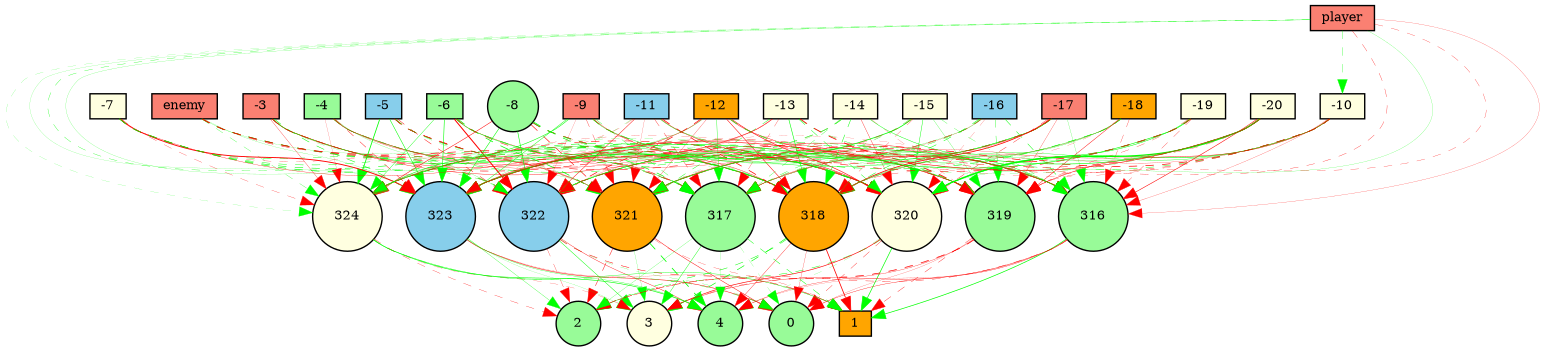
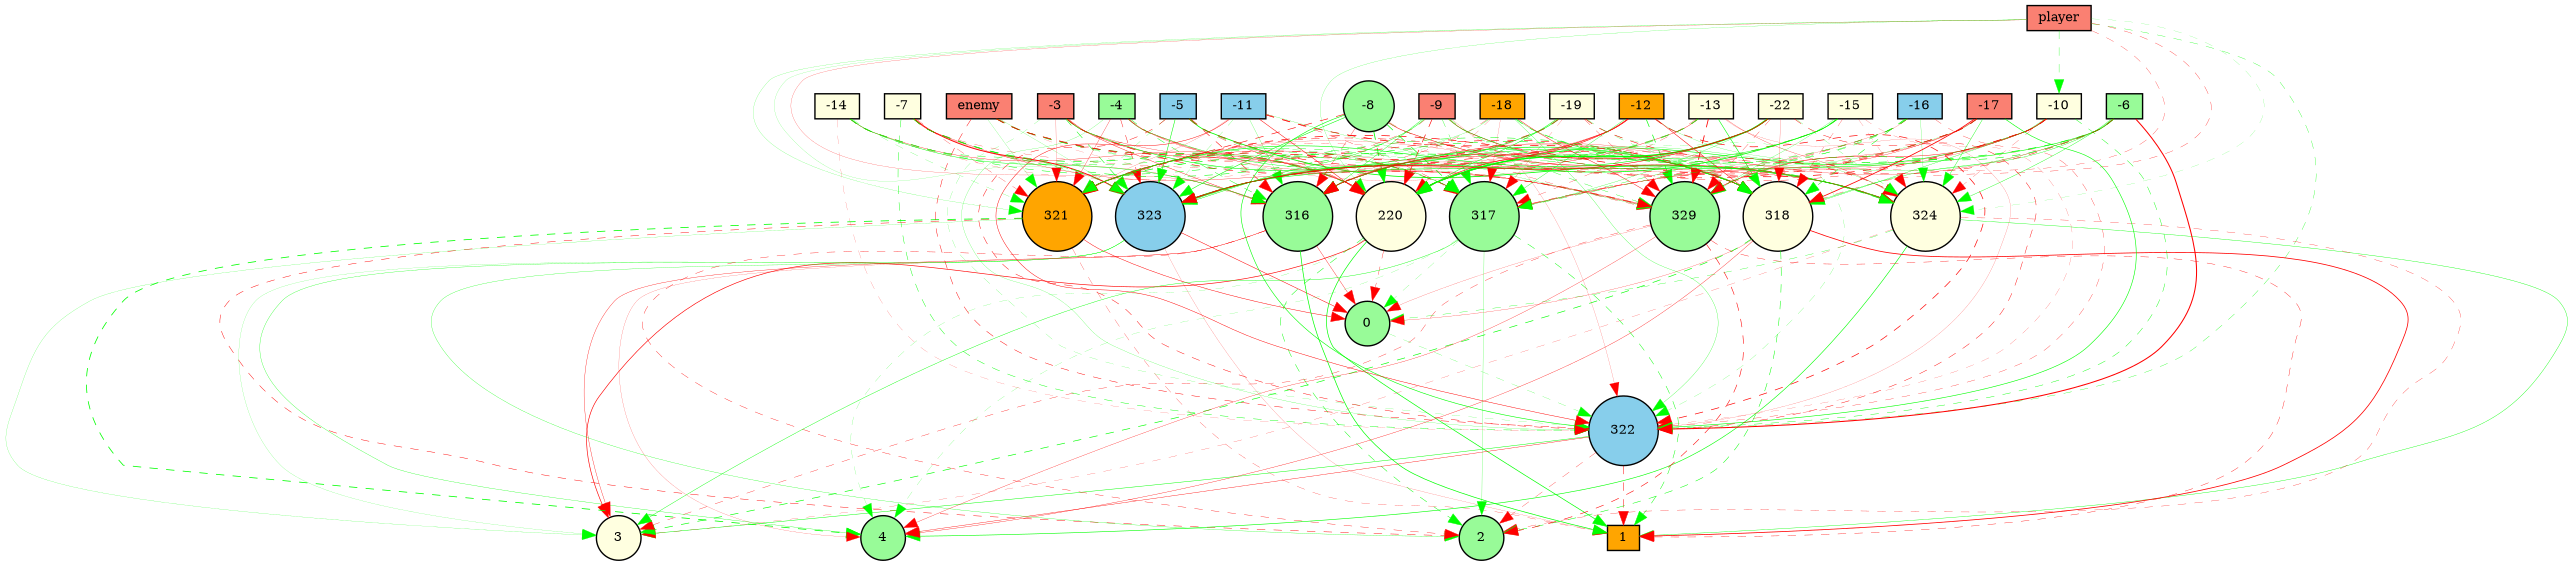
  digraph {
    node [fillcolor=lightyellow fontsize=9 shape=box style=filled]
    edge [color=red style=dashed]
    player [fillcolor=salmon height=0.2 width=0.2]
-   320 [height=0.2 shape=circle width=0.2]
+   320 [height=0.2 shape=circle width=0.2 label=220]
    321 [fillcolor=orange height=0.2 shape=circle width=0.2]
    322 [fillcolor=skyblue height=0.2 shape=circle width=0.2]
    323 [fillcolor=skyblue height=0.2 shape=circle width=0.2]
    324 [height=0.2 shape=circle width=0.2]
    316 [fillcolor=palegreen height=0.2 shape=circle width=0.2]
-   318 [fillcolor=orange height=0.2 shape=circle width=0.2]
-   319 [fillcolor=palegreen height=0.2 shape=circle width=0.2]
+   318 [height=0.2 shape=circle width=0.2]
+   319 [fillcolor=palegreen height=0.2 shape=circle width=0.2 label=329]
    -10 [height=0.2 width=0.2]
    0 [fillcolor=palegreen height=0.2 shape=circle width=0.2]
    1 [fillcolor=orange height=0.2 width=0.2]
    2 [fillcolor=palegreen height=0.2 shape=circle width=0.2]
    3 [height=0.2 shape=circle width=0.2]
    4 [fillcolor=palegreen height=0.2 shape=circle width=0.2]
    317 [fillcolor=palegreen height=0.2 shape=circle width=0.2]
    enemy [fillcolor=salmon height=0.2 width=0.2]
    -3 [fillcolor=salmon height=0.2 width=0.2]
    -4 [fillcolor=palegreen height=0.2 width=0.2]
    -5 [fillcolor=skyblue height=0.2 width=0.2]
    -6 [fillcolor=palegreen height=0.2 width=0.2]
    -7 [height=0.2 width=0.2]
    -8 [fillcolor=palegreen height=0.2 shape=circle width=0.2]
    -9 [fillcolor=salmon height=0.2 width=0.2]
    -11 [fillcolor=skyblue height=0.2 width=0.2]
    -12 [fillcolor=orange height=0.2 width=0.2]
    -13 [height=0.2 width=0.2]
    -14 [height=0.2 width=0.2]
    -15 [height=0.2 width=0.2]
    -16 [fillcolor=skyblue height=0.2 width=0.2]
    -17 [fillcolor=salmon height=0.2 width=0.2]
    -18 [fillcolor=orange height=0.2 width=0.2]
    -19 [height=0.2 width=0.2]
-   -20 [height=0.2 width=0.2]
+   -20 [height=0.2 width=0.2 label=-22]
    player -> 320 [color=green penwidth=0.13286232751910362 style=bold]
    player -> 321 [color=green penwidth=0.12030229174879387 style=bold]
    player -> 322 [color=green penwidth=0.22375783851543254]
    player -> 323 [color=green penwidth=0.10030710841681292 style=bold]
    player -> 324 [color=green penwidth=0.10332398674288616]
    player -> 316 [penwidth=0.13621544589552576 style=bold]
    player -> 318 [penwidth=0.21442066200266674]
    player -> 319 [penwidth=0.18662867298115327]
    player -> -10 [color=green penwidth=0.22394297550741948]
    320 -> 0 [penwidth=0.23821232758840577]
    320 -> 1 [color=green penwidth=0.48283496378346713 style=bold]
    320 -> 2 [color=green penwidth=0.32545037334768245]
    320 -> 3 [penwidth=0.45663564874724505 style=bold]
    320 -> 4 [color=green penwidth=0.11808075540708599]
    321 -> 0 [penwidth=0.3343548282258351 style=bold]
    321 -> 1 [penwidth=0.1724777139152739]
    321 -> 2 [penwidth=0.32608640571264896]
    321 -> 3 [color=green penwidth=0.12456041433054854 style=bold]
    321 -> 4 [color=green penwidth=0.5611102142650382]
-   322 -> 0 [color=green penwidth=0.1429733717253801]
+   0 -> 322 [color=green penwidth=0.1429733717253801]
    322 -> 1 [penwidth=0.3486169632937103]
    322 -> 2 [penwidth=0.19714425747165165]
    322 -> 3 [color=green penwidth=0.33192937532786104 style=bold]
    322 -> 4 [penwidth=0.27069752080737064 style=bold]
    323 -> 0 [penwidth=0.35649377002154226 style=bold]
    323 -> 1 [penwidth=0.11034050273339563 style=bold]
    323 -> 2 [color=green penwidth=0.2049666217190685 style=bold]
    323 -> 3 [color=green penwidth=0.10444959020656784 style=bold]
    323 -> 4 [color=green penwidth=0.21517802456046936 style=bold]
    324 -> 0 [color=green penwidth=0.22114590401192527]
    324 -> 1 [color=green penwidth=0.27249670456974107 style=bold]
    324 -> 2 [penwidth=0.20067917077889946]
    324 -> 3 [penwidth=0.13736354183197175]
    324 -> 4 [color=green penwidth=0.4281239524033066 style=bold]
    316 -> 0 [penwidth=0.2484791461036808 style=bold]
    316 -> 1 [color=green penwidth=0.4964365639398455 style=bold]
    316 -> 2 [penwidth=0.2547639787756878]
    316 -> 3 [penwidth=0.24521939655636774 style=bold]
    316 -> 4 [penwidth=0.1187071698352333 style=bold]
    318 -> 0 [penwidth=0.1629099995931726 style=bold]
    318 -> 1 [penwidth=0.5630220415385657 style=bold]
    318 -> 2 [color=green penwidth=0.352055206642222]
    318 -> 3 [color=green penwidth=0.4538739442115418]
    318 -> 4 [penwidth=0.24086834755438688 style=bold]
    319 -> 0 [penwidth=0.13092902310656668 style=bold]
    319 -> 1 [penwidth=0.2603917745602825]
    319 -> 2 [penwidth=0.3985315381433149]
    319 -> 3 [penwidth=0.23248937469830266]
    319 -> 4 [penwidth=0.2119653843023404 style=bold]
    -10 -> 320 [color=green penwidth=0.4197718259491213 style=bold]
    -10 -> 321 [penwidth=0.5095932383782594]
    -10 -> 322 [color=green penwidth=0.2951708218243825]
    -10 -> 323 [penwidth=0.2658934464190478]
    -10 -> 324 [penwidth=0.1529597321113682]
    -10 -> 316 [penwidth=0.14645054249573317 style=bold]
    -10 -> 318 [color=green penwidth=0.2392970360157549 style=bold]
    -10 -> 319 [penwidth=0.3072663329277764 style=bold]
    -10 -> 317 [penwidth=0.15948617191059605 style=bold]
    317 -> 0 [color=green penwidth=0.1223820939207611]
    317 -> 1 [color=green penwidth=0.3300642712860403]
    317 -> 2 [color=green penwidth=0.16237034227296887 style=bold]
    317 -> 3 [color=green penwidth=0.29189985155877707 style=bold]
    317 -> 4 [color=green penwidth=0.1150128891488396]
    enemy -> 320 [color=green penwidth=0.48723755108557354]
    enemy -> 321 [color=green penwidth=0.11919816833460879 style=bold]
    enemy -> 322 [penwidth=0.3236872564936031]
    enemy -> 323 [color=green penwidth=0.11972305063448888 style=bold]
    enemy -> 324 [color=green penwidth=0.1919909867131422]
    enemy -> 316 [penwidth=0.10581959097101246]
    enemy -> 318 [penwidth=0.41998914307375923]
    enemy -> 319 [color=green penwidth=0.15381352776328794]
    enemy -> 317 [penwidth=0.4160199479871399]
    -3 -> 320 [penwidth=0.2763468186051403 style=bold]
    -3 -> 321 [penwidth=0.13464805883342773 style=bold]
    -3 -> 322 [color=green penwidth=0.1221326139449477]
    -3 -> 323 [color=green penwidth=0.3669777951434692]
    -3 -> 324 [penwidth=0.19927174914851367 style=bold]
    -3 -> 316 [penwidth=0.28274671106658966 style=bold]
    -3 -> 318 [color=green penwidth=0.4166785232115009 style=bold]
    -3 -> 319 [penwidth=0.40225672627502407]
    -3 -> 317 [penwidth=0.12346493911294618]
    -4 -> 320 [penwidth=0.2014557254521045 style=bold]
    -4 -> 321 [penwidth=0.20756939574250033 style=bold]
    -4 -> 322 [color=green penwidth=0.14095746297424178 style=bold]
    -4 -> 323 [penwidth=0.302023515435085]
    -4 -> 324 [penwidth=0.11155303289487065 style=bold]
    -4 -> 316 [color=green penwidth=0.30563462032272726]
    -4 -> 318 [color=green penwidth=0.290505613743007 style=bold]
    -4 -> 319 [penwidth=0.17742692189137105 style=bold]
    -4 -> 317 [penwidth=0.17002442321495953]
    -5 -> 320 [penwidth=0.2663826904052746]
    -5 -> 321 [color=green penwidth=0.1447547329129707]
    -5 -> 322 [penwidth=0.3211836799173623]
    -5 -> 323 [color=green penwidth=0.38832858520919955 style=bold]
    -5 -> 324 [color=green penwidth=0.5774644643134342 style=bold]
    -5 -> 316 [penwidth=0.3857796779608603]
    -5 -> 318 [penwidth=0.40346639814584373]
    -5 -> 319 [penwidth=0.17522685754392653]
    -5 -> 317 [color=green penwidth=0.3061152027744132]
    -6 -> 320 [color=green penwidth=0.17054874057782066 style=bold]
    -6 -> 321 [color=green penwidth=0.5027599828464302]
    -6 -> 322 [penwidth=0.7418253806937182 style=bold]
    -6 -> 323 [color=green penwidth=0.41613953471615583 style=bold]
    -6 -> 324 [color=green penwidth=0.2700002955794393 style=bold]
    -6 -> 316 [penwidth=0.18471630183780163 style=bold]
    -6 -> 318 [color=green penwidth=0.25424923486228557 style=bold]
    -6 -> 319 [color=green penwidth=0.40311950925080553]
    -6 -> 317 [penwidth=0.3364695505533887]
    -7 -> 320 [color=green penwidth=0.44989290672266324]
    -7 -> 321 [penwidth=0.1764136063182222]
    -7 -> 322 [color=green penwidth=0.3051246504427302]
    -7 -> 323 [penwidth=0.6601447414530677 style=bold]
    -7 -> 324 [penwidth=0.17581517405750174]
+   -7 -> 316 [penwidth=0.14526115108820928 style=bold]
    -7 -> 318 [color=green penwidth=0.39519589749180484]
    -7 -> 319 [penwidth=0.22105435255802502 style=bold]
    -7 -> 317 [color=green penwidth=0.29813243406693796]
    -8 -> 320 [color=green penwidth=0.5740311516430213]
    -8 -> 321 [penwidth=0.42792748576330053]
    -8 -> 322 [color=green penwidth=0.4227366969583095 style=bold]
    -8 -> 323 [color=green penwidth=0.39177417088063393 style=bold]
    -8 -> 324 [penwidth=0.364894820861967 style=bold]
    -8 -> 316 [penwidth=0.22665692350386876]
    -8 -> 318 [color=green penwidth=0.17728369005162878]
    -8 -> 319 [penwidth=0.18349971736187906]
    -8 -> 317 [color=green penwidth=0.4701054454228357]
    -9 -> 320 [penwidth=0.4513624247133581]
    -9 -> 321 [penwidth=0.22527447728894565]
    -9 -> 322 [penwidth=0.10916935585958693 style=bold]
    -9 -> 323 [color=green penwidth=0.3186466804229149 style=bold]
    -9 -> 324 [color=green penwidth=0.39169023398477343 style=bold]
    -9 -> 316 [color=green penwidth=0.27894393310307897 style=bold]
    -9 -> 318 [penwidth=0.26768294961268335 style=bold]
    -9 -> 319 [color=green penwidth=0.24854715735564742]
    -9 -> 317 [color=green penwidth=0.2333077870312172]
    -11 -> 320 [penwidth=0.34968691230441046 style=bold]
    -11 -> 321 [penwidth=0.11840765994401276 style=bold]
    -11 -> 322 [penwidth=0.3281289942775923 style=bold]
    -11 -> 323 [color=green penwidth=0.13669189264903842]
    -11 -> 324 [penwidth=0.13944374185212213]
    -11 -> 316 [color=green penwidth=0.1648405670852558 style=bold]
    -11 -> 318 [penwidth=0.5089877970248095]
    -11 -> 319 [color=green penwidth=0.15130499799771607 style=bold]
    -11 -> 317 [penwidth=0.23250454127965808]
    -12 -> 320 [penwidth=0.42545748619967305 style=bold]
    -12 -> 321 [penwidth=0.17228667397821693 style=bold]
    -12 -> 322 [penwidth=0.4822712342555945]
    -12 -> 323 [penwidth=0.29862575843257 style=bold]
    -12 -> 324 [color=green penwidth=0.1442982154358048 style=bold]
    -12 -> 316 [penwidth=0.3017787840616249 style=bold]
    -12 -> 318 [penwidth=0.372247253763728 style=bold]
    -12 -> 319 [color=green penwidth=0.4714917863686756]
    -12 -> 317 [color=green penwidth=0.2531519252184716 style=bold]
    -13 -> 320 [color=green penwidth=0.3080757767128254]
    -13 -> 321 [color=green penwidth=0.2958665879504039]
    -13 -> 322 [penwidth=0.11147187273607194 style=bold]
    -13 -> 323 [penwidth=0.2610739557711155 style=bold]
    -13 -> 324 [penwidth=0.181522092222136 style=bold]
    -13 -> 316 [color=green penwidth=0.2520840164496795]
    -13 -> 318 [color=green penwidth=0.41382166444265134 style=bold]
    -13 -> 319 [penwidth=0.5856937350080212]
    -13 -> 317 [penwidth=0.1838657709696633]
    -14 -> 320 [penwidth=0.2388145834636513 style=bold]
    -14 -> 321 [color=green penwidth=0.13510447721701047]
    -14 -> 322 [penwidth=0.10765566671128912]
    -14 -> 323 [color=green penwidth=0.293006080277932]
-   -14 -> 324 [color=green penwidth=0.14810071133666933]
    -14 -> 316 [color=green penwidth=0.32091613884587544 style=bold]
    -14 -> 318 [color=green penwidth=0.3464431497086167]
    -14 -> 319 [penwidth=0.13455225762096834]
    -14 -> 317 [color=green penwidth=0.20867744985588926]
    -15 -> 320 [color=green penwidth=0.31039010733517736 style=bold]
    -15 -> 321 [penwidth=0.17090928232463704]
    -15 -> 322 [penwidth=0.12119764364804443]
    -15 -> 323 [color=green penwidth=0.5480598545962545 style=bold]
    -15 -> 324 [penwidth=0.11538138337921534]
    -15 -> 316 [color=green penwidth=0.190094508670382]
    -15 -> 318 [penwidth=0.1677110743006824]
    -15 -> 319 [color=green penwidth=0.16898921695983593 style=bold]
    -15 -> 317 [color=green penwidth=0.23864418890463768]
    -16 -> 320 [penwidth=0.11293694334790966]
    -16 -> 321 [penwidth=0.13204110483172865 style=bold]
    -16 -> 322 [penwidth=0.20194232477332735]
    -16 -> 323 [penwidth=0.2668621309682136]
    -16 -> 324 [color=green penwidth=0.15254759774391619 style=bold]
    -16 -> 316 [color=green penwidth=0.34547191421682943]
    -16 -> 318 [color=green penwidth=0.3546570666592168]
    -16 -> 319 [color=green penwidth=0.26013044427224663]
    -16 -> 317 [color=green penwidth=0.27350473825473354]
    -17 -> 320 [penwidth=0.26553562903519645]
    -17 -> 321 [penwidth=0.31601484393973744]
    -17 -> 322 [color=green penwidth=0.42498196246225073 style=bold]
    -17 -> 323 [penwidth=0.41693774618266133]
    -17 -> 324 [color=green penwidth=0.27839829455477727 style=bold]
    -17 -> 316 [color=green penwidth=0.14800607892908924 style=bold]
    -17 -> 318 [penwidth=0.5745297265424003 style=bold]
    -17 -> 319 [penwidth=0.17376920090280412 style=bold]
    -17 -> 317 [penwidth=0.21297225426502936 style=bold]
    -18 -> 320 [penwidth=0.1331378498047622]
    -18 -> 321 [color=green penwidth=0.13837894329999728 style=bold]
    -18 -> 322 [color=green penwidth=0.18942962728128082 style=bold]
    -18 -> 323 [color=green penwidth=0.11380244287934983]
    -18 -> 324 [color=green penwidth=0.39544602607397006]
    -18 -> 316 [penwidth=0.19833073481796792]
    -18 -> 318 [color=green penwidth=0.20001312572160268 style=bold]
    -18 -> 319 [penwidth=0.31740760465962436 style=bold]
    -18 -> 317 [penwidth=0.11664632345138232 style=bold]
    -19 -> 320 [color=green penwidth=0.35940106484989454 style=bold]
    -19 -> 321 [penwidth=0.49143775855016636]
    -19 -> 322 [color=green penwidth=0.1292462758792838]
    -19 -> 323 [color=green penwidth=0.42593889804764906 style=bold]
    -19 -> 324 [penwidth=0.3921883035028646]
    -19 -> 316 [penwidth=0.19923040897433894]
    -19 -> 318 [color=green penwidth=0.1626923153308403]
    -19 -> 319 [penwidth=0.19413033816788727]
    -19 -> 317 [penwidth=0.1274185040920141]
    -20 -> 320 [color=green penwidth=0.8779011181800433 style=bold]
    -20 -> 321 [color=green penwidth=0.42509755668909066 style=bold]
    -20 -> 322 [penwidth=0.3125919227611208]
    -20 -> 323 [penwidth=0.40817253015240185 style=bold]
    -20 -> 324 [color=green penwidth=0.13871170143939351]
    -20 -> 316 [penwidth=0.3947237736860597 style=bold]
    -20 -> 318 [penwidth=0.13599579834639475 style=bold]
    -20 -> 319 [penwidth=0.19217163273250992]
    -20 -> 317 [color=green penwidth=0.19300290580820362 style=bold]
  }
